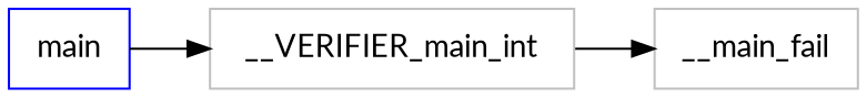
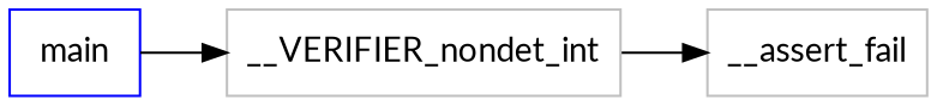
  digraph {
    fontname=Lato
    rankdir=LR
    node [color=grey fontname=Lato shape=box]
    edge [fontname=Lato]
    main [color=blue]
-   n2 [label=__VERIFIER_main_int]
-   n3 [label=__main_fail]
+   n2 [label=__VERIFIER_nondet_int]
+   n3 [label=__assert_fail]
    main -> n2
    n2 -> n3
  }
